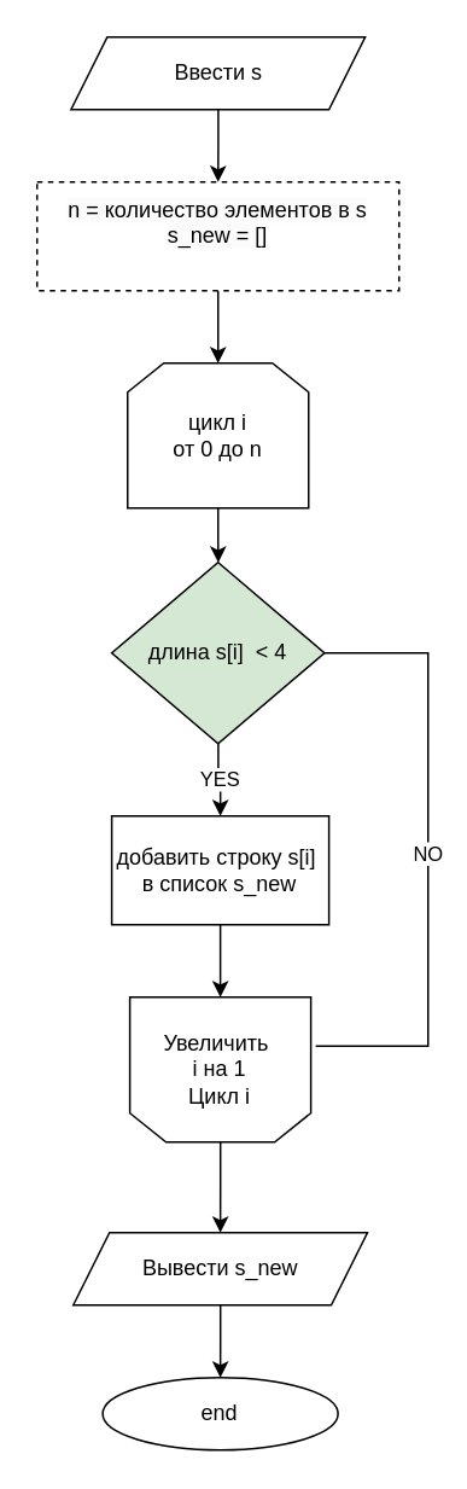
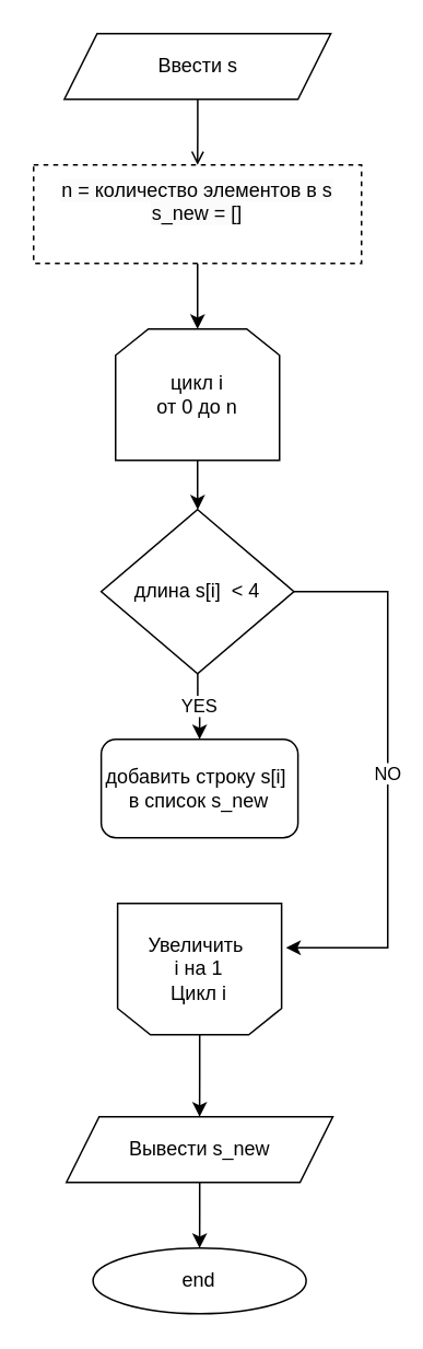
  <mxCell id="0" />
  <mxCell id="1" parent="0" />
- <mxCell id="2" style="edgeStyle=orthogonalEdgeStyle;rounded=0;orthogonalLoop=1;jettySize=auto;html=1;entryX=0.5;entryY=0;entryDx=0;entryDy=0;" edge="1" parent="1" source="3" target="14"><mxGeometry relative="1" as="geometry" /></mxCell>
+ <mxCell id="2" style="edgeStyle=orthogonalEdgeStyle;rounded=0;orthogonalLoop=1;jettySize=auto;html=1;entryX=0.5;entryY=0;entryDx=0;entryDy=0;endArrow=open;" edge="1" parent="1" source="3" target="14"><mxGeometry relative="1" as="geometry" /></mxCell>
  <mxCell id="3" value="Ввести s" style="shape=parallelogram;perimeter=parallelogramPerimeter;whiteSpace=wrap;html=1;fixedSize=1;" vertex="1" parent="1"><mxGeometry x="38.75" y="20" width="162.5" height="40" as="geometry" /></mxCell>
  <mxCell id="4" style="edgeStyle=orthogonalEdgeStyle;rounded=0;orthogonalLoop=1;jettySize=auto;html=1;" edge="1" parent="1" source="5" target="8"><mxGeometry relative="1" as="geometry" /></mxCell>
  <mxCell id="5" value="цикл i&lt;br&gt;от 0 до n" style="shape=loopLimit;whiteSpace=wrap;html=1;" vertex="1" parent="1"><mxGeometry x="70" y="200" width="100" height="80" as="geometry" /></mxCell>
  <mxCell id="6" value="YES" style="edgeStyle=orthogonalEdgeStyle;rounded=0;orthogonalLoop=1;jettySize=auto;html=1;entryX=0.5;entryY=0;entryDx=0;entryDy=0;" edge="1" parent="1" source="8" target="10"><mxGeometry relative="1" as="geometry" /></mxCell>
- <mxCell id="7" value="NO" style="edgeStyle=orthogonalEdgeStyle;rounded=0;orthogonalLoop=1;jettySize=auto;html=1;entryX=-0.027;entryY=0.663;entryDx=0;entryDy=0;entryPerimeter=0;endArrow=none;" edge="1" parent="1" source="8" target="12"><mxGeometry relative="1" as="geometry"><mxPoint x="235" y="530" as="targetPoint" /><Array as="points"><mxPoint x="236" y="360" /><mxPoint x="236" y="577" /></Array></mxGeometry></mxCell>
- <mxCell id="8" value="длина s[i]&amp;nbsp; &amp;lt; 4" style="rhombus;whiteSpace=wrap;html=1;fillColor=#d5e8d4;" vertex="1" parent="1"><mxGeometry x="61.25" y="310" width="117.5" height="100" as="geometry" /></mxCell>
- <mxCell id="9" style="edgeStyle=orthogonalEdgeStyle;rounded=0;orthogonalLoop=1;jettySize=auto;html=1;entryX=0.5;entryY=1;entryDx=0;entryDy=0;" edge="1" parent="1" source="10" target="12"><mxGeometry relative="1" as="geometry" /></mxCell>
- <mxCell id="10" value="добавить строку s[i]&amp;nbsp; в список s_new" style="rounded=0;whiteSpace=wrap;html=1;" vertex="1" parent="1"><mxGeometry x="61.25" y="450" width="120" height="60" as="geometry" /></mxCell>
+ <mxCell id="7" value="NO" style="edgeStyle=orthogonalEdgeStyle;rounded=0;orthogonalLoop=1;jettySize=auto;html=1;entryX=-0.027;entryY=0.663;entryDx=0;entryDy=0;entryPerimeter=0;" edge="1" parent="1" source="8" target="12"><mxGeometry relative="1" as="geometry"><mxPoint x="235" y="530" as="targetPoint" /><Array as="points"><mxPoint x="236" y="360" /><mxPoint x="236" y="577" /></Array></mxGeometry></mxCell>
+ <mxCell id="8" value="длина s[i]&amp;nbsp; &amp;lt; 4" style="rhombus;whiteSpace=wrap;html=1;" vertex="1" parent="1"><mxGeometry x="61.25" y="310" width="117.5" height="100" as="geometry" /></mxCell>
+ <mxCell id="10" value="добавить строку s[i]&amp;nbsp; в список s_new" style="whiteSpace=wrap;html=1;rounded=1;" vertex="1" parent="1"><mxGeometry x="61.25" y="450" width="120" height="60" as="geometry" /></mxCell>
  <mxCell id="11" style="edgeStyle=orthogonalEdgeStyle;rounded=0;orthogonalLoop=1;jettySize=auto;html=1;entryX=0.5;entryY=0;entryDx=0;entryDy=0;" edge="1" parent="1" source="12" target="16"><mxGeometry relative="1" as="geometry" /></mxCell>
  <mxCell id="12" value="Увеличить&amp;nbsp;&lt;br&gt;i на 1&lt;br&gt;Цикл i" style="shape=loopLimit;whiteSpace=wrap;html=1;rotation=0;direction=west;" vertex="1" parent="1"><mxGeometry x="71.25" y="550" width="100" height="80" as="geometry" /></mxCell>
  <mxCell id="13" style="edgeStyle=orthogonalEdgeStyle;rounded=0;orthogonalLoop=1;jettySize=auto;html=1;entryX=0.5;entryY=0;entryDx=0;entryDy=0;" edge="1" parent="1" source="14" target="5"><mxGeometry relative="1" as="geometry" /></mxCell>
  <mxCell id="14" value="&#10;&lt;span style=&quot;color: rgb(0, 0, 0); font-family: Helvetica; font-size: 12px; font-style: normal; font-variant-ligatures: normal; font-variant-caps: normal; font-weight: 400; letter-spacing: normal; orphans: 2; text-align: center; text-indent: 0px; text-transform: none; widows: 2; word-spacing: 0px; -webkit-text-stroke-width: 0px; background-color: rgb(251, 251, 251); text-decoration-thickness: initial; text-decoration-style: initial; text-decoration-color: initial; float: none; display: inline !important;&quot;&gt;n = количество элементов в s&lt;/span&gt;&lt;br style=&quot;border-color: var(--border-color); color: rgb(0, 0, 0); font-family: Helvetica; font-size: 12px; font-style: normal; font-variant-ligatures: normal; font-variant-caps: normal; font-weight: 400; letter-spacing: normal; orphans: 2; text-align: center; text-indent: 0px; text-transform: none; widows: 2; word-spacing: 0px; -webkit-text-stroke-width: 0px; background-color: rgb(251, 251, 251); text-decoration-thickness: initial; text-decoration-style: initial; text-decoration-color: initial;&quot;&gt;&lt;span style=&quot;color: rgb(0, 0, 0); font-family: Helvetica; font-size: 12px; font-style: normal; font-variant-ligatures: normal; font-variant-caps: normal; font-weight: 400; letter-spacing: normal; orphans: 2; text-align: center; text-indent: 0px; text-transform: none; widows: 2; word-spacing: 0px; -webkit-text-stroke-width: 0px; background-color: rgb(251, 251, 251); text-decoration-thickness: initial; text-decoration-style: initial; text-decoration-color: initial; float: none; display: inline !important;&quot;&gt;s_new = []&lt;/span&gt;&#10;&#10;" style="rounded=0;whiteSpace=wrap;html=1;dashed=1;" vertex="1" parent="1"><mxGeometry x="20" y="100" width="200" height="60" as="geometry" /></mxCell>
  <mxCell id="15" style="edgeStyle=orthogonalEdgeStyle;rounded=0;orthogonalLoop=1;jettySize=auto;html=1;entryX=0.5;entryY=0;entryDx=0;entryDy=0;" edge="1" parent="1" source="16" target="17"><mxGeometry relative="1" as="geometry" /></mxCell>
  <mxCell id="16" value="Вывести s_new" style="shape=parallelogram;perimeter=parallelogramPerimeter;whiteSpace=wrap;html=1;fixedSize=1;" vertex="1" parent="1"><mxGeometry x="40" y="680" width="162.5" height="40" as="geometry" /></mxCell>
  <mxCell id="17" value="end" style="ellipse;whiteSpace=wrap;html=1;" vertex="1" parent="1"><mxGeometry x="56.25" y="760" width="130" height="40" as="geometry" /></mxCell>
